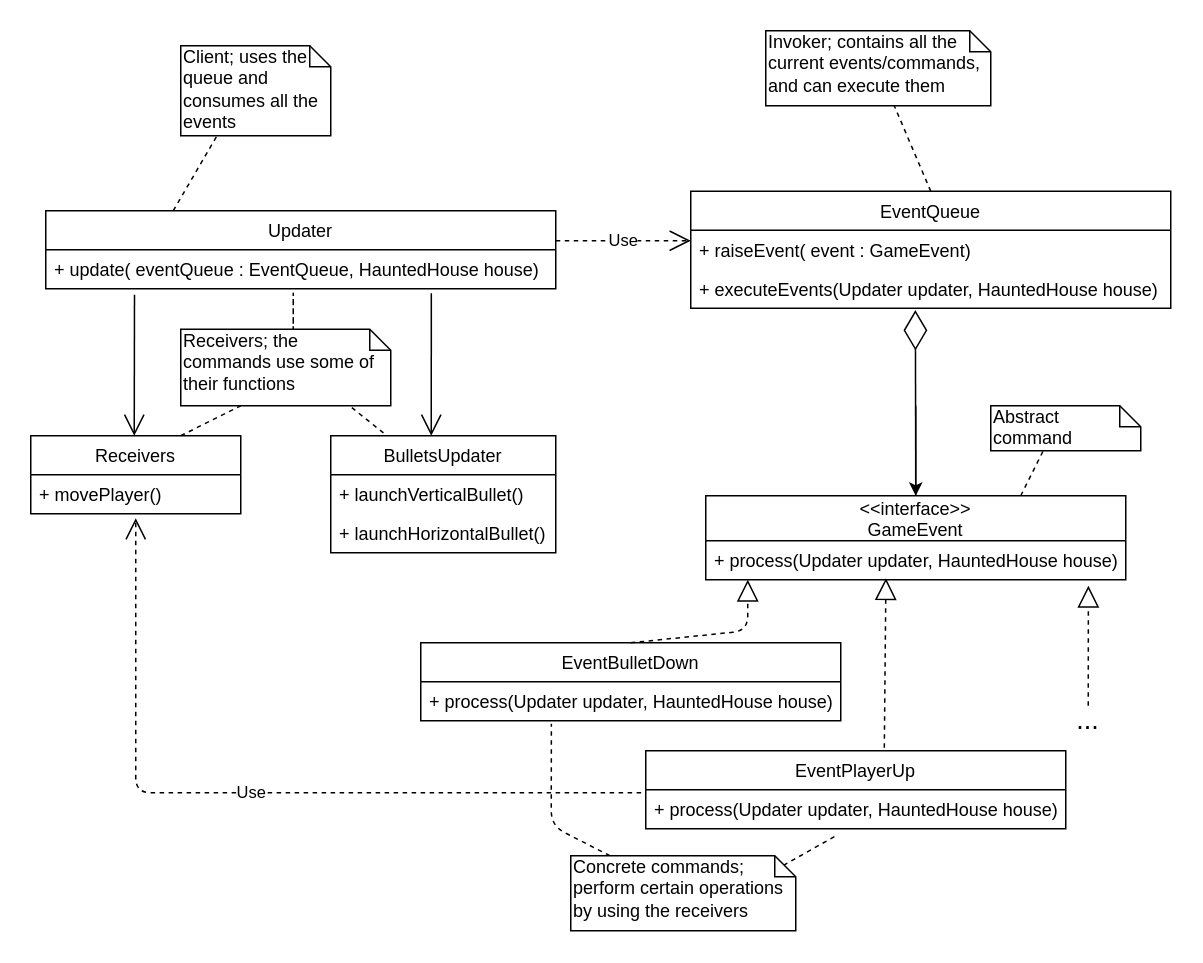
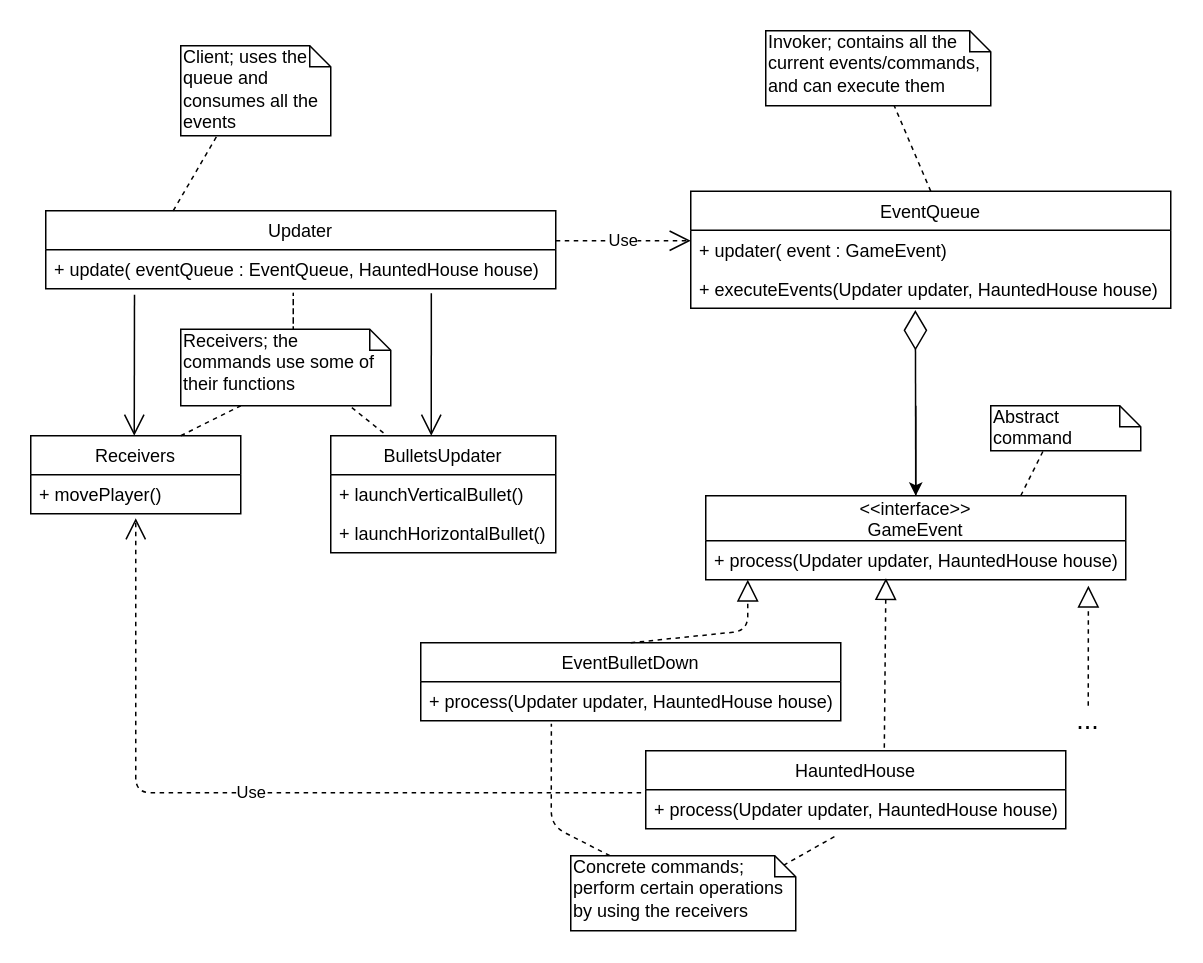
  <mxCell id="0" />
  <mxCell id="1" parent="0" />
  <mxCell id="2" value="Updater" style="swimlane;fontStyle=0;childLayout=stackLayout;horizontal=1;startSize=26;fillColor=none;horizontalStack=0;resizeParent=1;resizeParentMax=0;resizeLast=0;collapsible=1;marginBottom=0;" parent="1" vertex="1"><mxGeometry x="30" y="140" width="340" height="52" as="geometry" /></mxCell>
  <mxCell id="3" value="+ update( eventQueue : EventQueue, HauntedHouse house)" style="text;strokeColor=none;fillColor=none;align=left;verticalAlign=top;spacingLeft=4;spacingRight=4;overflow=hidden;rotatable=0;points=[[0,0.5],[1,0.5]];portConstraint=eastwest;" parent="2" vertex="1"><mxGeometry y="26" width="340" height="26" as="geometry" /></mxCell>
  <mxCell id="4" value="" style="endArrow=none;dashed=1;html=1;exitX=0.25;exitY=0;exitDx=0;exitDy=0;" parent="1" source="2" edge="1"><mxGeometry width="50" height="50" relative="1" as="geometry"><mxPoint x="100" y="130" as="sourcePoint" /><mxPoint x="150" y="80" as="targetPoint" /><Array as="points" /></mxGeometry></mxCell>
  <mxCell id="5" value="Client; uses the queue and consumes all the events" style="shape=note;whiteSpace=wrap;html=1;size=14;verticalAlign=top;align=left;spacingTop=-6;" parent="1" vertex="1"><mxGeometry x="120" y="30" width="100" height="60" as="geometry" /></mxCell>
  <mxCell id="6" value="Use" style="endArrow=open;endSize=12;dashed=1;html=1;" parent="1" edge="1"><mxGeometry width="160" relative="1" as="geometry"><mxPoint x="370" y="160" as="sourcePoint" /><mxPoint x="460" y="160" as="targetPoint" /></mxGeometry></mxCell>
  <mxCell id="7" value="EventQueue" style="swimlane;fontStyle=0;childLayout=stackLayout;horizontal=1;startSize=26;fillColor=none;horizontalStack=0;resizeParent=1;resizeParentMax=0;resizeLast=0;collapsible=1;marginBottom=0;" parent="1" vertex="1"><mxGeometry x="460" y="127" width="320" height="78" as="geometry" /></mxCell>
- <mxCell id="8" value="+ raiseEvent( event : GameEvent)" style="text;strokeColor=none;fillColor=none;align=left;verticalAlign=top;spacingLeft=4;spacingRight=4;overflow=hidden;rotatable=0;points=[[0,0.5],[1,0.5]];portConstraint=eastwest;" parent="7" vertex="1"><mxGeometry y="26" width="320" height="26" as="geometry" /></mxCell>
+ <mxCell id="8" value="+ updater( event : GameEvent)" style="text;strokeColor=none;fillColor=none;align=left;verticalAlign=top;spacingLeft=4;spacingRight=4;overflow=hidden;rotatable=0;points=[[0,0.5],[1,0.5]];portConstraint=eastwest;" parent="7" vertex="1"><mxGeometry y="26" width="320" height="26" as="geometry" /></mxCell>
  <mxCell id="9" value="+ executeEvents(Updater updater, HauntedHouse house)" style="text;strokeColor=none;fillColor=none;align=left;verticalAlign=top;spacingLeft=4;spacingRight=4;overflow=hidden;rotatable=0;points=[[0,0.5],[1,0.5]];portConstraint=eastwest;" parent="7" vertex="1"><mxGeometry y="52" width="320" height="26" as="geometry" /></mxCell>
  <mxCell id="10" value="" style="endArrow=none;dashed=1;html=1;exitX=0.5;exitY=0;exitDx=0;exitDy=0;" parent="1" source="7" target="11" edge="1"><mxGeometry width="50" height="50" relative="1" as="geometry"><mxPoint x="420" y="120" as="sourcePoint" /><mxPoint x="470" y="70" as="targetPoint" /></mxGeometry></mxCell>
  <mxCell id="11" value="Invoker; contains all the current events/commands, and can execute them" style="shape=note;whiteSpace=wrap;html=1;size=14;verticalAlign=top;align=left;spacingTop=-6;" parent="1" vertex="1"><mxGeometry x="510" y="20" width="150" height="50" as="geometry" /></mxCell>
  <mxCell id="12" value="" style="endArrow=diamondThin;endFill=0;endSize=24;html=1;entryX=0.468;entryY=1.046;entryDx=0;entryDy=0;entryPerimeter=0;exitX=0.5;exitY=0;exitDx=0;exitDy=0;" parent="1" source="13" target="9" edge="1"><mxGeometry width="160" relative="1" as="geometry"><mxPoint x="617" y="320" as="sourcePoint" /><mxPoint x="617" y="207" as="targetPoint" /></mxGeometry></mxCell>
  <mxCell id="13" value="&#10;&lt;&lt;interface&gt;&gt;&#10;GameEvent&#10;" style="swimlane;fontStyle=0;childLayout=stackLayout;horizontal=1;startSize=30;fillColor=none;horizontalStack=0;resizeParent=1;resizeParentMax=0;resizeLast=0;collapsible=1;marginBottom=0;" parent="1" vertex="1"><mxGeometry x="470" y="330" width="280" height="56" as="geometry" /></mxCell>
  <mxCell id="14" value="+ process(Updater updater, HauntedHouse house)" style="text;strokeColor=none;fillColor=none;align=left;verticalAlign=top;spacingLeft=4;spacingRight=4;overflow=hidden;rotatable=0;points=[[0,0.5],[1,0.5]];portConstraint=eastwest;" parent="13" vertex="1"><mxGeometry y="30" width="280" height="26" as="geometry" /></mxCell>
  <mxCell id="15" value="" style="endArrow=classic;html=1;" parent="1" edge="1"><mxGeometry width="50" height="50" relative="1" as="geometry"><mxPoint x="610" y="270" as="sourcePoint" /><mxPoint x="610" y="330" as="targetPoint" /></mxGeometry></mxCell>
  <mxCell id="16" value="" style="endArrow=none;dashed=1;html=1;exitX=0.75;exitY=0;exitDx=0;exitDy=0;" parent="1" source="13" edge="1"><mxGeometry width="50" height="50" relative="1" as="geometry"><mxPoint x="690" y="310" as="sourcePoint" /><mxPoint x="700" y="290" as="targetPoint" /></mxGeometry></mxCell>
  <mxCell id="17" value="Abstract command" style="shape=note;whiteSpace=wrap;html=1;size=14;verticalAlign=top;align=left;spacingTop=-6;" parent="1" vertex="1"><mxGeometry x="660" y="270" width="100" height="30" as="geometry" /></mxCell>
  <mxCell id="18" value="" style="endArrow=block;dashed=1;endFill=0;endSize=12;html=1;entryX=0.1;entryY=1;entryDx=0;entryDy=0;entryPerimeter=0;exitX=0.5;exitY=0;exitDx=0;exitDy=0;" parent="1" source="22" target="14" edge="1"><mxGeometry width="160" relative="1" as="geometry"><mxPoint x="499" y="470" as="sourcePoint" /><mxPoint x="499" y="391" as="targetPoint" /><Array as="points"><mxPoint x="498" y="420" /></Array></mxGeometry></mxCell>
  <mxCell id="19" value="" style="endArrow=block;dashed=1;endFill=0;endSize=12;html=1;entryX=0.429;entryY=0.962;entryDx=0;entryDy=0;entryPerimeter=0;exitX=0.568;exitY=-0.038;exitDx=0;exitDy=0;exitPerimeter=0;" parent="1" source="24" target="14" edge="1"><mxGeometry width="160" relative="1" as="geometry"><mxPoint x="590" y="470" as="sourcePoint" /><mxPoint x="590" y="390" as="targetPoint" /></mxGeometry></mxCell>
  <mxCell id="20" value="" style="endArrow=block;dashed=1;endFill=0;endSize=12;html=1;entryX=0.911;entryY=1.154;entryDx=0;entryDy=0;entryPerimeter=0;" parent="1" target="14" edge="1"><mxGeometry width="160" relative="1" as="geometry"><mxPoint x="725" y="470" as="sourcePoint" /><mxPoint x="800" y="460" as="targetPoint" /></mxGeometry></mxCell>
  <mxCell id="21" value="&lt;font style=&quot;font-size: 18px&quot;&gt;...&lt;/font&gt;" style="text;html=1;strokeColor=none;fillColor=none;align=center;verticalAlign=middle;whiteSpace=wrap;rounded=0;" parent="1" vertex="1"><mxGeometry x="700" y="470" width="50" height="20" as="geometry" /></mxCell>
  <mxCell id="22" value="EventBulletDown" style="swimlane;fontStyle=0;childLayout=stackLayout;horizontal=1;startSize=26;fillColor=none;horizontalStack=0;resizeParent=1;resizeParentMax=0;resizeLast=0;collapsible=1;marginBottom=0;" parent="1" vertex="1"><mxGeometry x="280" y="428" width="280" height="52" as="geometry" /></mxCell>
  <mxCell id="23" value="+ process(Updater updater, HauntedHouse house)" style="text;strokeColor=none;fillColor=none;align=left;verticalAlign=top;spacingLeft=4;spacingRight=4;overflow=hidden;rotatable=0;points=[[0,0.5],[1,0.5]];portConstraint=eastwest;" parent="22" vertex="1"><mxGeometry y="26" width="280" height="26" as="geometry" /></mxCell>
- <mxCell id="24" value="EventPlayerUp" style="swimlane;fontStyle=0;childLayout=stackLayout;horizontal=1;startSize=26;fillColor=none;horizontalStack=0;resizeParent=1;resizeParentMax=0;resizeLast=0;collapsible=1;marginBottom=0;" parent="1" vertex="1"><mxGeometry x="430" y="500" width="280" height="52" as="geometry" /></mxCell>
+ <mxCell id="24" value="HauntedHouse" style="swimlane;fontStyle=0;childLayout=stackLayout;horizontal=1;startSize=26;fillColor=none;horizontalStack=0;resizeParent=1;resizeParentMax=0;resizeLast=0;collapsible=1;marginBottom=0;" parent="1" vertex="1"><mxGeometry x="430" y="500" width="280" height="52" as="geometry" /></mxCell>
  <mxCell id="25" value="+ process(Updater updater, HauntedHouse house)" style="text;strokeColor=none;fillColor=none;align=left;verticalAlign=top;spacingLeft=4;spacingRight=4;overflow=hidden;rotatable=0;points=[[0,0.5],[1,0.5]];portConstraint=eastwest;" parent="24" vertex="1"><mxGeometry y="26" width="280" height="26" as="geometry" /></mxCell>
  <mxCell id="26" value="" style="endArrow=none;dashed=1;html=1;entryX=0.311;entryY=1.077;entryDx=0;entryDy=0;entryPerimeter=0;" parent="1" source="28" target="23" edge="1"><mxGeometry width="50" height="50" relative="1" as="geometry"><mxPoint x="430" y="600" as="sourcePoint" /><mxPoint x="380" y="570" as="targetPoint" /><Array as="points"><mxPoint x="367" y="550" /></Array></mxGeometry></mxCell>
  <mxCell id="27" value="" style="endArrow=none;dashed=1;html=1;entryX=0.457;entryY=1.154;entryDx=0;entryDy=0;entryPerimeter=0;" parent="1" target="25" edge="1"><mxGeometry width="50" height="50" relative="1" as="geometry"><mxPoint x="480" y="600" as="sourcePoint" /><mxPoint x="540" y="590" as="targetPoint" /></mxGeometry></mxCell>
  <mxCell id="28" value="Concrete commands;&lt;br&gt;perform certain operations by using the receivers&lt;br&gt;" style="shape=note;whiteSpace=wrap;html=1;size=14;verticalAlign=top;align=left;spacingTop=-6;" parent="1" vertex="1"><mxGeometry x="380" y="570" width="150" height="50" as="geometry" /></mxCell>
  <mxCell id="29" value="" style="endArrow=open;endFill=1;endSize=12;html=1;exitX=0.174;exitY=1.154;exitDx=0;exitDy=0;exitPerimeter=0;" parent="1" source="3" edge="1"><mxGeometry width="160" relative="1" as="geometry"><mxPoint x="100" y="210" as="sourcePoint" /><mxPoint x="89" y="290" as="targetPoint" /></mxGeometry></mxCell>
  <mxCell id="30" value="" style="endArrow=open;endFill=1;endSize=12;html=1;exitX=0.756;exitY=1.115;exitDx=0;exitDy=0;exitPerimeter=0;" parent="1" source="3" edge="1"><mxGeometry width="160" relative="1" as="geometry"><mxPoint x="200" y="250" as="sourcePoint" /><mxPoint x="287" y="290" as="targetPoint" /></mxGeometry></mxCell>
  <mxCell id="31" value="Receivers" style="swimlane;fontStyle=0;childLayout=stackLayout;horizontal=1;startSize=26;fillColor=none;horizontalStack=0;resizeParent=1;resizeParentMax=0;resizeLast=0;collapsible=1;marginBottom=0;" parent="1" vertex="1"><mxGeometry x="20" y="290" width="140" height="52" as="geometry" /></mxCell>
  <mxCell id="32" value="+ movePlayer()" style="text;strokeColor=none;fillColor=none;align=left;verticalAlign=top;spacingLeft=4;spacingRight=4;overflow=hidden;rotatable=0;points=[[0,0.5],[1,0.5]];portConstraint=eastwest;" parent="31" vertex="1"><mxGeometry y="26" width="140" height="26" as="geometry" /></mxCell>
  <mxCell id="33" value="BulletsUpdater" style="swimlane;fontStyle=0;childLayout=stackLayout;horizontal=1;startSize=26;fillColor=none;horizontalStack=0;resizeParent=1;resizeParentMax=0;resizeLast=0;collapsible=1;marginBottom=0;" parent="1" vertex="1"><mxGeometry x="220" y="290" width="150" height="78" as="geometry" /></mxCell>
  <mxCell id="34" value="+ launchVerticalBullet()" style="text;strokeColor=none;fillColor=none;align=left;verticalAlign=top;spacingLeft=4;spacingRight=4;overflow=hidden;rotatable=0;points=[[0,0.5],[1,0.5]];portConstraint=eastwest;" parent="33" vertex="1"><mxGeometry y="26" width="150" height="26" as="geometry" /></mxCell>
  <mxCell id="35" value="+ launchHorizontalBullet()" style="text;strokeColor=none;fillColor=none;align=left;verticalAlign=top;spacingLeft=4;spacingRight=4;overflow=hidden;rotatable=0;points=[[0,0.5],[1,0.5]];portConstraint=eastwest;" parent="33" vertex="1"><mxGeometry y="52" width="150" height="26" as="geometry" /></mxCell>
  <mxCell id="36" value="" style="endArrow=none;dashed=1;html=1;" parent="1" edge="1"><mxGeometry width="50" height="50" relative="1" as="geometry"><mxPoint x="195" y="220" as="sourcePoint" /><mxPoint x="195" y="230" as="targetPoint" /><Array as="points"><mxPoint x="195" y="190" /><mxPoint x="195" y="220" /></Array></mxGeometry></mxCell>
  <mxCell id="37" value="" style="endArrow=none;dashed=1;html=1;" parent="1" edge="1"><mxGeometry width="50" height="50" relative="1" as="geometry"><mxPoint x="120" y="290" as="sourcePoint" /><mxPoint x="160" y="270" as="targetPoint" /></mxGeometry></mxCell>
  <mxCell id="38" value="" style="endArrow=none;dashed=1;html=1;entryX=0.25;entryY=0;entryDx=0;entryDy=0;" parent="1" target="33" edge="1"><mxGeometry width="50" height="50" relative="1" as="geometry"><mxPoint x="220" y="260" as="sourcePoint" /><mxPoint x="270" y="230" as="targetPoint" /></mxGeometry></mxCell>
  <mxCell id="39" value="Receivers; the commands use some of their functions" style="shape=note;whiteSpace=wrap;html=1;size=14;verticalAlign=top;align=left;spacingTop=-6;" parent="1" vertex="1"><mxGeometry x="120" y="219" width="140" height="51" as="geometry" /></mxCell>
  <mxCell id="40" value="Use" style="endArrow=open;endSize=12;dashed=1;html=1;exitX=-0.011;exitY=0.077;exitDx=0;exitDy=0;exitPerimeter=0;entryX=0.5;entryY=1.115;entryDx=0;entryDy=0;entryPerimeter=0;" parent="1" source="25" target="32" edge="1"><mxGeometry width="160" relative="1" as="geometry"><mxPoint x="150" y="530" as="sourcePoint" /><mxPoint x="310" y="530" as="targetPoint" /><Array as="points"><mxPoint x="90" y="528" /></Array></mxGeometry></mxCell>
